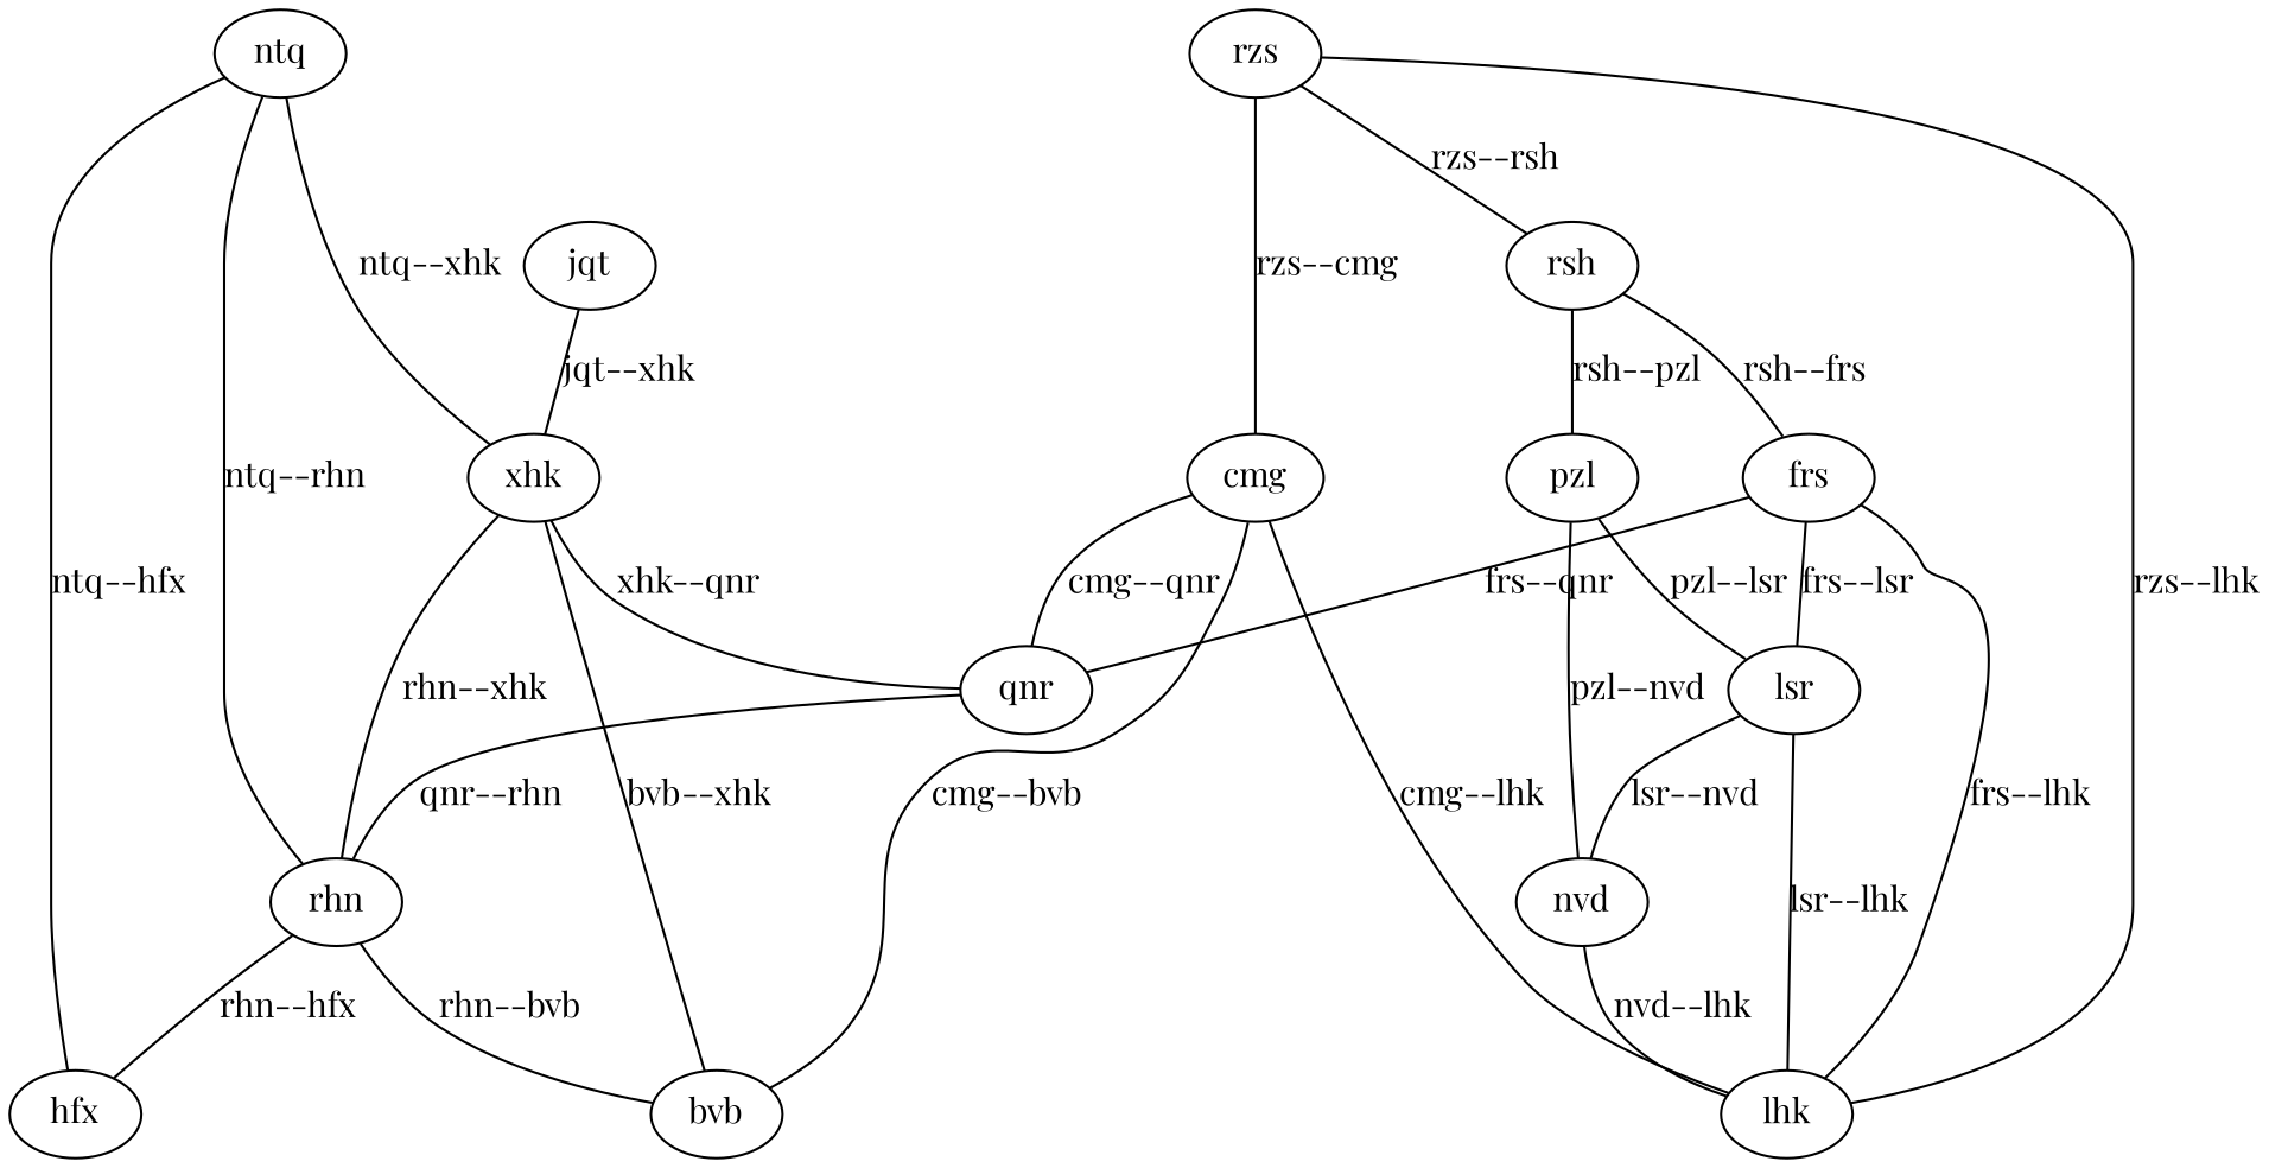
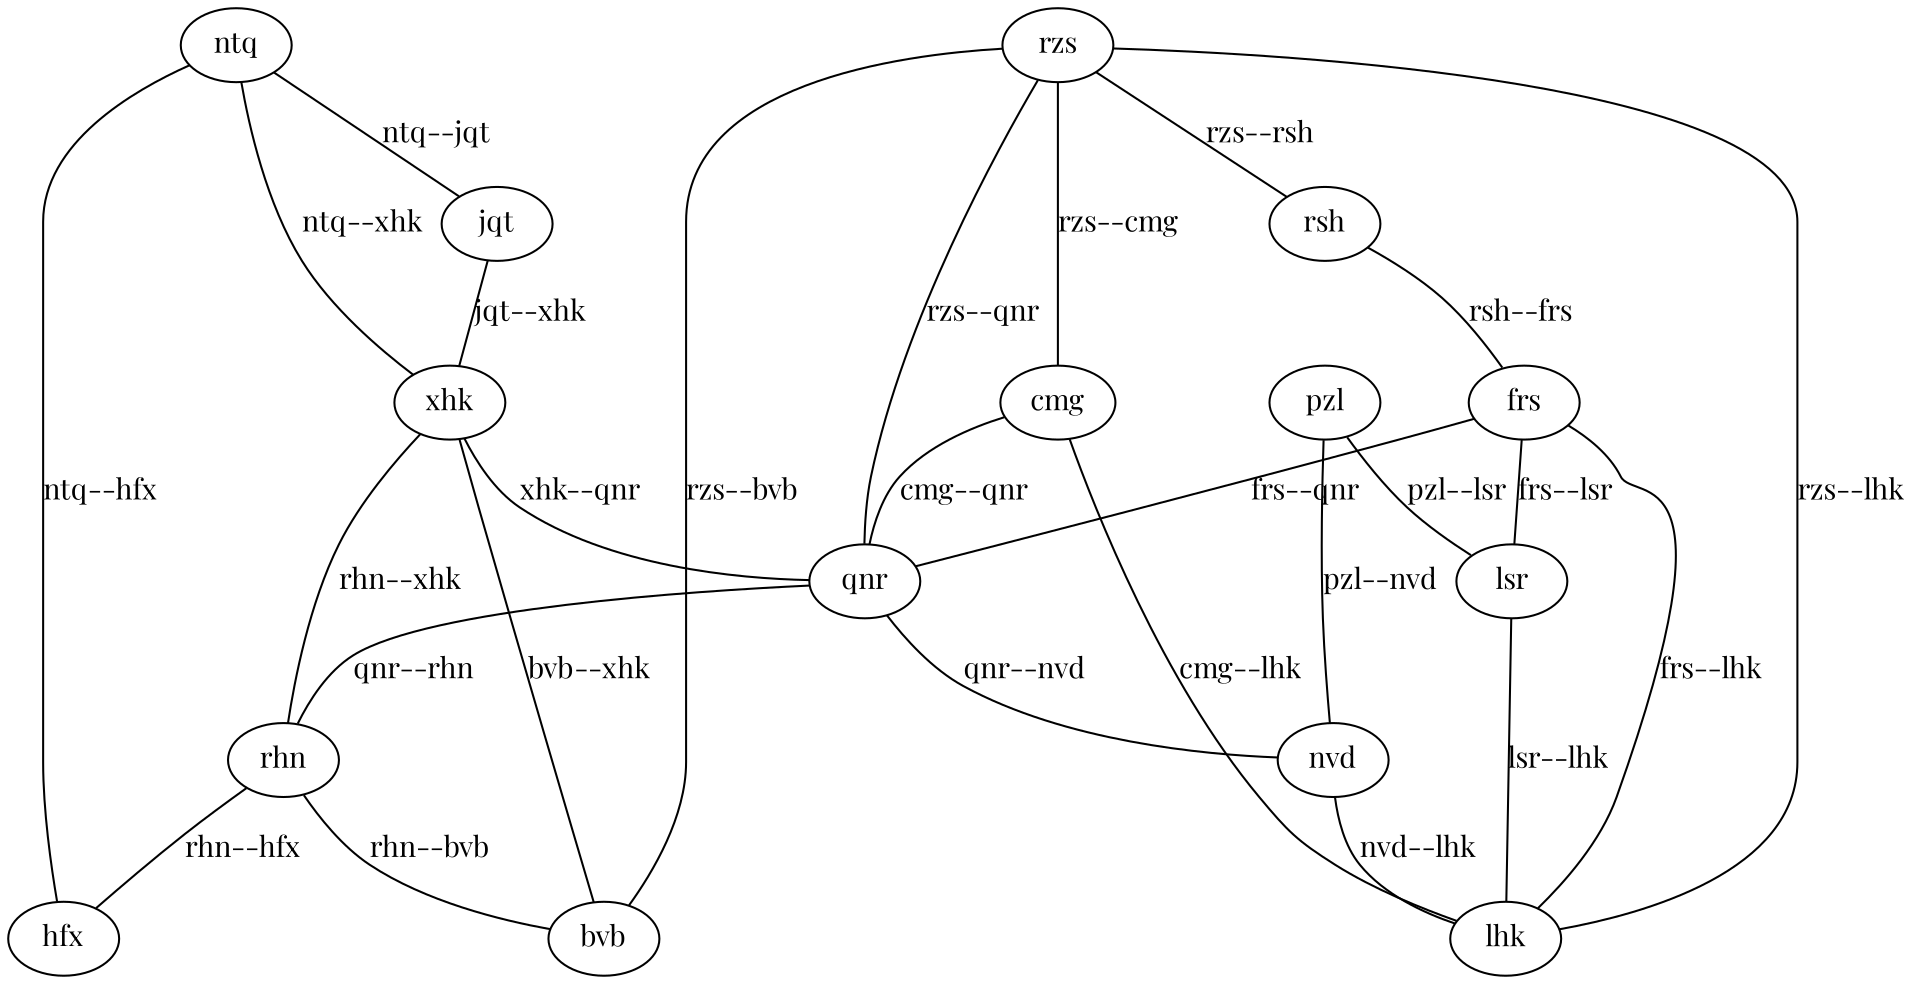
  graph {
    fontname="Playfair Display"
    node [fontname="Playfair Display"]
    edge [fontname="Playfair Display"]
    jqt
    xhk
    rhn
    hfx
    bvb
    qnr
    nvd
    lhk
    rsh
    frs
    pzl
    lsr
    cmg
    ntq
    rzs
    jqt -- xhk [label="\E"]
    xhk -- qnr [label="\E"]
    rhn -- xhk [label="\E"]
    rhn -- hfx [label="\E"]
    rhn -- bvb [label="\E"]
    bvb -- xhk [label="\E"]
    qnr -- rhn [label="\E"]
-   lsr -- nvd [label="\E"]
+   qnr -- nvd [label="\E"]
    nvd -- lhk [label="\E"]
    rsh -- frs [label="\E"]
-   rsh -- pzl [label="\E"]
    frs -- qnr [label="\E"]
    frs -- lhk [label="\E"]
    frs -- lsr [label="\E"]
    pzl -- nvd [label="\E"]
    pzl -- lsr [label="\E"]
    lsr -- lhk [label="\E"]
-   cmg -- bvb [label="\E"]
+   rzs -- bvb [label="\E"]
    cmg -- qnr [label="\E"]
    cmg -- lhk [label="\E"]
-   ntq -- rhn [label="\E"]
+   ntq -- jqt [label="\E"]
    ntq -- xhk [label="\E"]
    ntq -- hfx [label="\E"]
+   rzs -- qnr [label="\E"]
    rzs -- lhk [label="\E"]
    rzs -- rsh [label="\E"]
    rzs -- cmg [label="\E"]
  }
